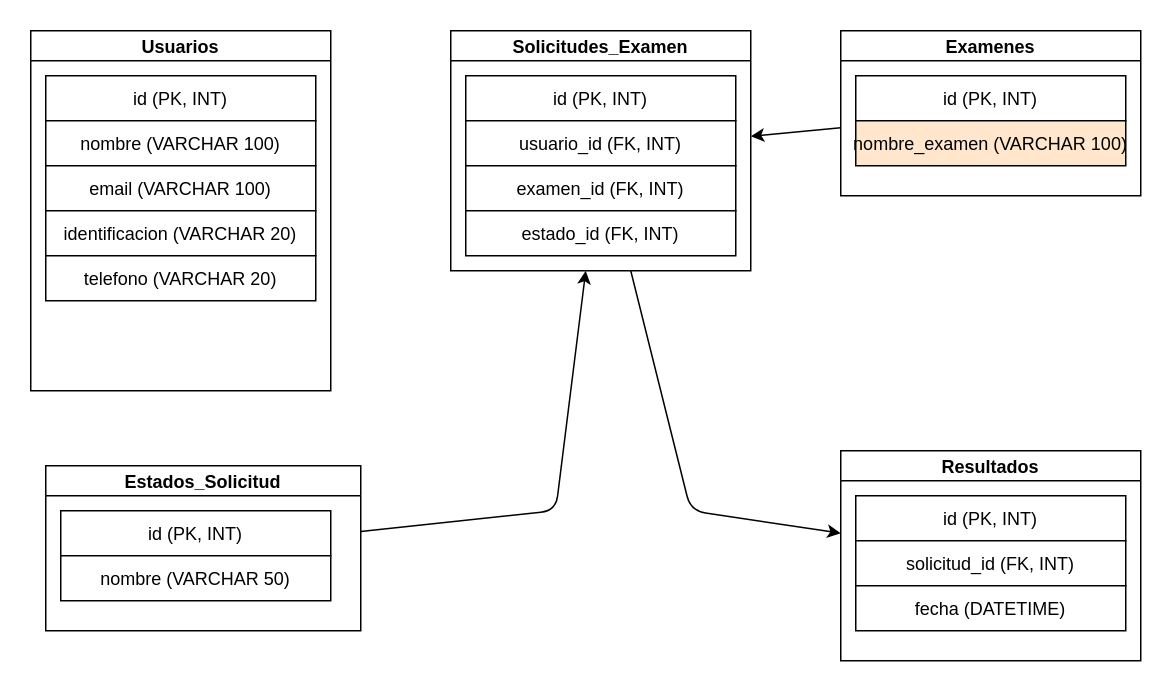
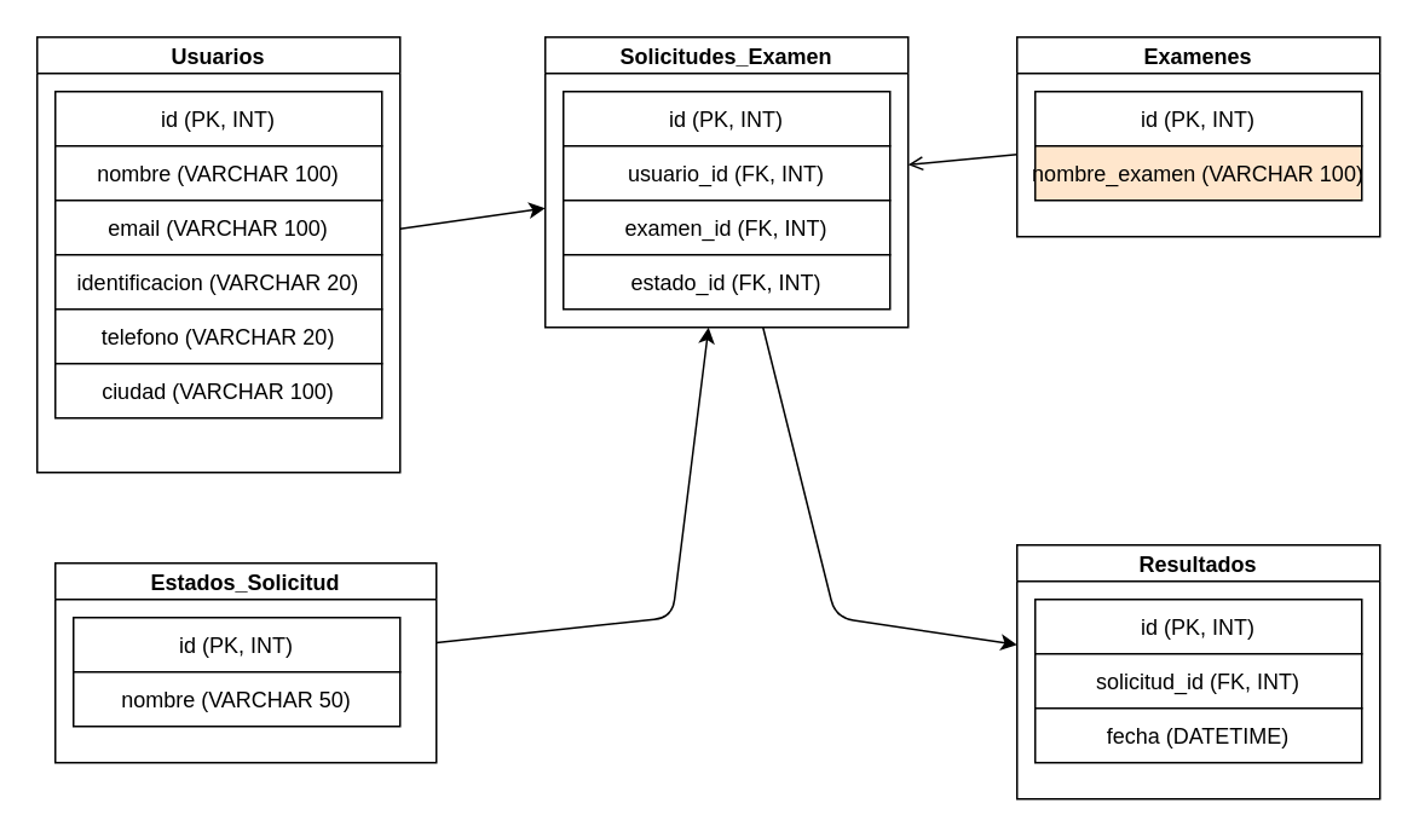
  <mxCell id="0" />
  <mxCell id="1" parent="0" />
  <mxCell id="2" value="Usuarios" style="swimlane;startSize=20;" vertex="1" parent="1"><mxGeometry x="20" y="20" width="200" height="240" as="geometry" /></mxCell>
  <mxCell id="3" value="id (PK, INT)" vertex="1" parent="2"><mxGeometry x="10" y="30" width="180" height="30" as="geometry" /></mxCell>
  <mxCell id="4" value="nombre (VARCHAR 100)" vertex="1" parent="2"><mxGeometry x="10" y="60" width="180" height="30" as="geometry" /></mxCell>
  <mxCell id="5" value="email (VARCHAR 100)" vertex="1" parent="2"><mxGeometry x="10" y="90" width="180" height="30" as="geometry" /></mxCell>
  <mxCell id="6" value="identificacion (VARCHAR 20)" vertex="1" parent="2"><mxGeometry x="10" y="120" width="180" height="30" as="geometry" /></mxCell>
  <mxCell id="7" value="telefono (VARCHAR 20)" vertex="1" parent="2"><mxGeometry x="10" y="150" width="180" height="30" as="geometry" /></mxCell>
+ <mxCell id="8" value="ciudad (VARCHAR 100)" vertex="1" parent="2"><mxGeometry x="10" y="180" width="180" height="30" as="geometry" /></mxCell>
  <mxCell id="9" value="Solicitudes_Examen" style="swimlane;startSize=20;" vertex="1" parent="1"><mxGeometry x="300" y="20" width="200" height="160" as="geometry" /></mxCell>
  <mxCell id="10" value="id (PK, INT)" vertex="1" parent="9"><mxGeometry x="10" y="30" width="180" height="30" as="geometry" /></mxCell>
  <mxCell id="11" value="usuario_id (FK, INT)" vertex="1" parent="9"><mxGeometry x="10" y="60" width="180" height="30" as="geometry" /></mxCell>
  <mxCell id="12" value="examen_id (FK, INT)" vertex="1" parent="9"><mxGeometry x="10" y="90" width="180" height="30" as="geometry" /></mxCell>
  <mxCell id="13" value="estado_id (FK, INT)" vertex="1" parent="9"><mxGeometry x="10" y="120" width="180" height="30" as="geometry" /></mxCell>
  <mxCell id="14" value="Examenes" style="swimlane;startSize=20;" vertex="1" parent="1"><mxGeometry x="560" y="20" width="200" height="110" as="geometry" /></mxCell>
  <mxCell id="15" value="id (PK, INT)" vertex="1" parent="14"><mxGeometry x="10" y="30" width="180" height="30" as="geometry" /></mxCell>
  <mxCell id="16" value="nombre_examen (VARCHAR 100)" vertex="1" parent="14" style="fillColor=#ffe6cc;"><mxGeometry x="10" y="60" width="180" height="30" as="geometry" /></mxCell>
  <mxCell id="17" value="Estados_Solicitud" style="swimlane;startSize=20;" vertex="1" parent="1"><mxGeometry x="30" y="310" width="210" height="110" as="geometry" /></mxCell>
  <mxCell id="18" value="id (PK, INT)" vertex="1" parent="17"><mxGeometry x="10" y="30" width="180" height="30" as="geometry" /></mxCell>
  <mxCell id="19" value="nombre (VARCHAR 50)" vertex="1" parent="17"><mxGeometry x="10" y="60" width="180" height="30" as="geometry" /></mxCell>
  <mxCell id="20" value="Resultados" style="swimlane;startSize=20;" vertex="1" parent="1"><mxGeometry x="560" y="300" width="200" height="140" as="geometry" /></mxCell>
  <mxCell id="21" value="id (PK, INT)" vertex="1" parent="20"><mxGeometry x="10" y="30" width="180" height="30" as="geometry" /></mxCell>
  <mxCell id="22" value="solicitud_id (FK, INT)" vertex="1" parent="20"><mxGeometry x="10" y="60" width="180" height="30" as="geometry" /></mxCell>
  <mxCell id="23" value="fecha (DATETIME)" vertex="1" parent="20"><mxGeometry x="10" y="90" width="180" height="30" as="geometry" /></mxCell>
- <mxCell id="25" edge="1" parent="1" source="14" target="9"><mxGeometry relative="1" as="geometry" /></mxCell>
+ <mxCell id="24" edge="1" parent="1" source="2" target="9"><mxGeometry relative="1" as="geometry" /></mxCell>
+ <mxCell id="25" edge="1" parent="1" source="14" target="9" style="endArrow=open;"><mxGeometry relative="1" as="geometry" /></mxCell>
  <mxCell id="26" edge="1" parent="1" source="17" target="9"><mxGeometry relative="1" as="geometry"><Array as="points"><mxPoint x="370" y="340" /></Array></mxGeometry></mxCell>
  <mxCell id="27" edge="1" parent="1" source="9" target="20"><mxGeometry relative="1" as="geometry"><Array as="points"><mxPoint x="460" y="340" /></Array></mxGeometry></mxCell>
